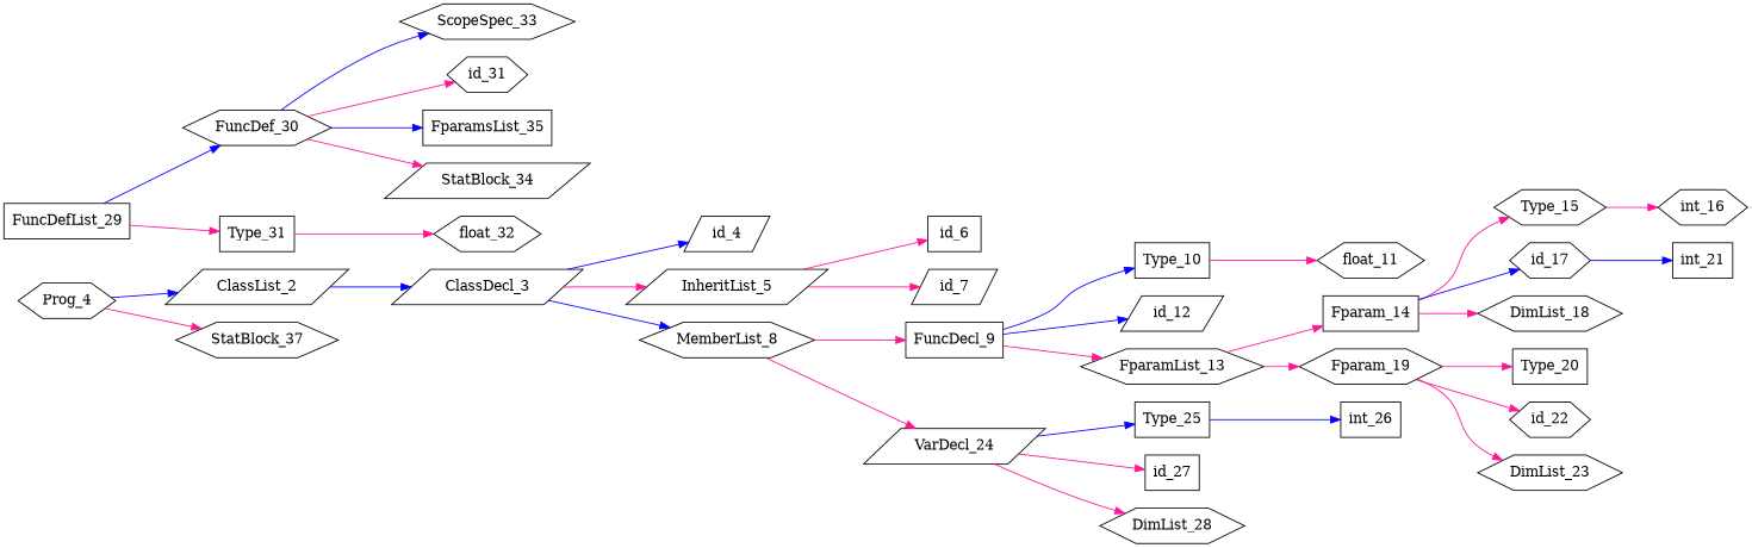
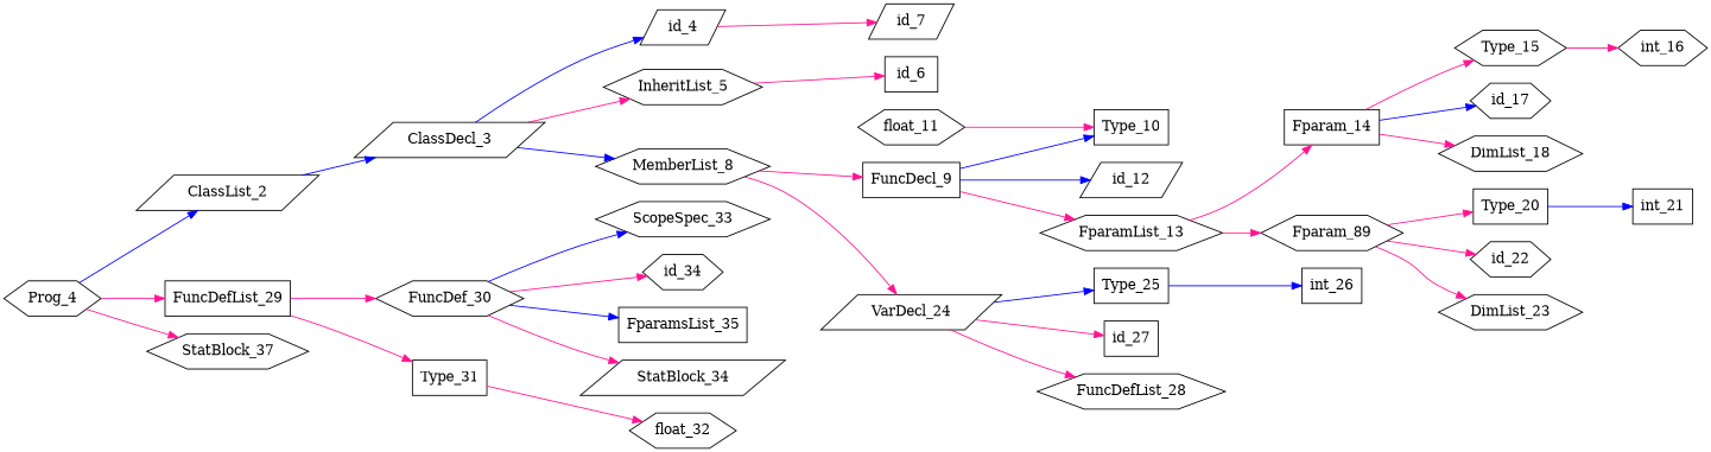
  digraph {
    rankdir=LR
    node [shape=hexagon]
    edge [color=deeppink]
    n1 [label=Prog_4]
    ClassList_2 [shape=parallelogram]
    FuncDefList_29 [shape=box]
    StatBlock_37
    ClassDecl_3 [shape=parallelogram]
    FuncDef_30
    Type_31 [shape=box]
    id_4 [shape=parallelogram]
-   InheritList_5 [shape=parallelogram]
+   InheritList_5
    MemberList_8
    id_6 [shape=box]
    id_7 [shape=parallelogram]
    FuncDecl_9 [shape=box]
    VarDecl_24 [shape=parallelogram]
    Type_10 [shape=box]
    id_12 [shape=parallelogram]
    FparamList_13
    Type_25 [shape=box]
    id_27 [shape=box]
-   DimList_28
+   DimList_28 [label=FuncDefList_28]
    float_11
    Fparam_14 [shape=box]
-   Fparam_19
+   Fparam_19 [label=Fparam_89]
    Type_15
    id_17
    DimList_18
    Type_20 [shape=box]
    id_22
    DimList_23
    int_16
    int_21 [shape=box]
    int_26 [shape=box]
    ScopeSpec_33
-   id_34 [label=id_31]
+   id_34
    FparamsList_35 [shape=box]
    n36 [label=StatBlock_34 shape=parallelogram]
    float_32
    n1 -> ClassList_2 [color=blue]
+   n1 -> FuncDefList_29
    n1 -> StatBlock_37
    ClassList_2 -> ClassDecl_3 [color=blue]
-   FuncDefList_29 -> FuncDef_30 [color=blue]
+   FuncDefList_29 -> FuncDef_30
    FuncDefList_29 -> Type_31
    ClassDecl_3 -> id_4 [color=blue]
    ClassDecl_3 -> InheritList_5
    ClassDecl_3 -> MemberList_8 [color=blue]
    FuncDef_30 -> ScopeSpec_33 [color=blue]
    FuncDef_30 -> id_34
    FuncDef_30 -> FparamsList_35 [color=blue]
    FuncDef_30 -> n36
    Type_31 -> float_32
    InheritList_5 -> id_6
-   InheritList_5 -> id_7
+   id_4 -> id_7
    MemberList_8 -> FuncDecl_9
    MemberList_8 -> VarDecl_24
    FuncDecl_9 -> Type_10 [color=blue]
    FuncDecl_9 -> id_12 [color=blue]
    FuncDecl_9 -> FparamList_13
    VarDecl_24 -> Type_25 [color=blue]
    VarDecl_24 -> id_27
    VarDecl_24 -> DimList_28
-   Type_10 -> float_11
+   float_11 -> Type_10
    FparamList_13 -> Fparam_14
    FparamList_13 -> Fparam_19
    Type_25 -> int_26 [color=blue]
    Fparam_14 -> Type_15
    Fparam_14 -> id_17 [color=blue]
    Fparam_14 -> DimList_18
    Fparam_19 -> Type_20
    Fparam_19 -> id_22
    Fparam_19 -> DimList_23
    Type_15 -> int_16
-   id_17 -> int_21 [color=blue]
+   Type_20 -> int_21 [color=blue]
  }
